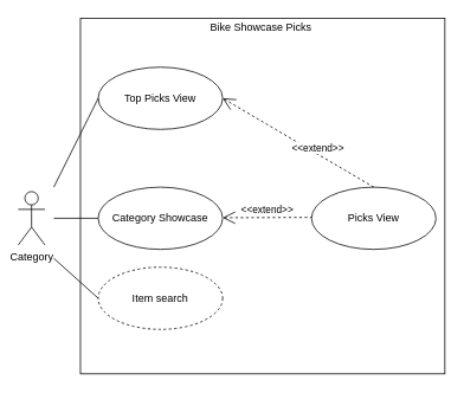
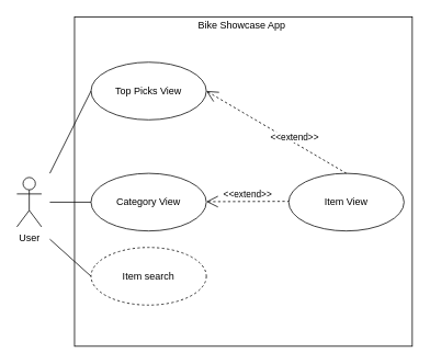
  <mxCell id="0" />
  <mxCell id="1" parent="0" />
  <mxCell id="2" value="" style="html=1;" parent="1" vertex="1"><mxGeometry x="90" y="20" width="410" height="400" as="geometry" /></mxCell>
- <mxCell id="3" value="Category" style="shape=umlActor;verticalLabelPosition=bottom;verticalAlign=top;html=1;" parent="1" vertex="1"><mxGeometry x="20" y="215" width="30" height="60" as="geometry" /></mxCell>
+ <mxCell id="3" value="User" style="shape=umlActor;verticalLabelPosition=bottom;verticalAlign=top;html=1;" parent="1" vertex="1"><mxGeometry x="20" y="215" width="30" height="60" as="geometry" /></mxCell>
  <mxCell id="4" value="Top Picks View" style="ellipse;whiteSpace=wrap;html=1;" parent="1" vertex="1"><mxGeometry x="110" y="75" width="140" height="70" as="geometry" /></mxCell>
- <mxCell id="5" value="Category Showcase" style="ellipse;whiteSpace=wrap;html=1;" parent="1" vertex="1"><mxGeometry x="110" y="210" width="140" height="70" as="geometry" /></mxCell>
+ <mxCell id="5" value="Category View" style="ellipse;whiteSpace=wrap;html=1;" parent="1" vertex="1"><mxGeometry x="110" y="210" width="140" height="70" as="geometry" /></mxCell>
  <mxCell id="6" value="Item search" style="ellipse;whiteSpace=wrap;html=1;dashed=1;" parent="1" vertex="1"><mxGeometry x="110" y="300" width="140" height="70" as="geometry" /></mxCell>
- <mxCell id="7" value="Picks View" style="ellipse;whiteSpace=wrap;html=1;" parent="1" vertex="1"><mxGeometry x="350" y="210" width="140" height="70" as="geometry" /></mxCell>
- <mxCell id="8" value="Bike Showcase Picks&amp;nbsp;" style="text;html=1;strokeColor=none;fillColor=none;align=center;verticalAlign=middle;whiteSpace=wrap;rounded=0;" parent="1" vertex="1"><mxGeometry x="220" y="30" width="150" as="geometry" /></mxCell>
+ <mxCell id="7" value="Item View" style="ellipse;whiteSpace=wrap;html=1;" parent="1" vertex="1"><mxGeometry x="350" y="210" width="140" height="70" as="geometry" /></mxCell>
+ <mxCell id="8" value="Bike Showcase App&amp;nbsp;" style="text;html=1;strokeColor=none;fillColor=none;align=center;verticalAlign=middle;whiteSpace=wrap;rounded=0;" parent="1" vertex="1"><mxGeometry x="220" y="30" width="150" as="geometry" /></mxCell>
  <mxCell id="9" value="&amp;lt;&amp;lt;extend&amp;gt;&amp;gt;" style="edgeStyle=none;html=1;startArrow=open;endArrow=none;startSize=12;verticalAlign=bottom;dashed=1;labelBackgroundColor=#ffffff;exitX=1;exitY=0.5;exitDx=0;exitDy=0;entryX=0.5;entryY=0;entryDx=0;entryDy=0;" parent="1" source="4" target="7" edge="1"><mxGeometry x="0.27" y="-2" width="160" relative="1" as="geometry"><mxPoint x="120" y="160" as="sourcePoint" /><mxPoint x="190" y="170" as="targetPoint" /><mxPoint as="offset" /></mxGeometry></mxCell>
  <mxCell id="10" value="&amp;lt;&amp;lt;extend&amp;gt;&amp;gt;" style="edgeStyle=none;html=1;startArrow=open;endArrow=none;startSize=12;verticalAlign=bottom;dashed=1;labelBackgroundColor=none;" parent="1" edge="1"><mxGeometry width="160" relative="1" as="geometry"><mxPoint x="250" y="244.41" as="sourcePoint" /><mxPoint x="350" y="244" as="targetPoint" /></mxGeometry></mxCell>
  <mxCell id="11" value="" style="edgeStyle=none;html=1;endArrow=none;verticalAlign=bottom;labelBackgroundColor=#ffffff;entryX=0;entryY=0.5;entryDx=0;entryDy=0;" parent="1" target="4" edge="1"><mxGeometry width="160" relative="1" as="geometry"><mxPoint x="60" y="210" as="sourcePoint" /><mxPoint x="220" y="210" as="targetPoint" /></mxGeometry></mxCell>
  <mxCell id="12" value="" style="edgeStyle=none;html=1;endArrow=none;verticalAlign=bottom;labelBackgroundColor=#ffffff;entryX=0;entryY=0.5;entryDx=0;entryDy=0;" parent="1" target="5" edge="1"><mxGeometry width="160" relative="1" as="geometry"><mxPoint x="60" y="245" as="sourcePoint" /><mxPoint x="100" y="240" as="targetPoint" /></mxGeometry></mxCell>
  <mxCell id="13" value="" style="edgeStyle=none;html=1;endArrow=none;verticalAlign=bottom;labelBackgroundColor=#ffffff;entryX=0;entryY=0.5;entryDx=0;entryDy=0;" parent="1" target="6" edge="1"><mxGeometry width="160" relative="1" as="geometry"><mxPoint x="60" y="290" as="sourcePoint" /><mxPoint x="220" y="300" as="targetPoint" /></mxGeometry></mxCell>
